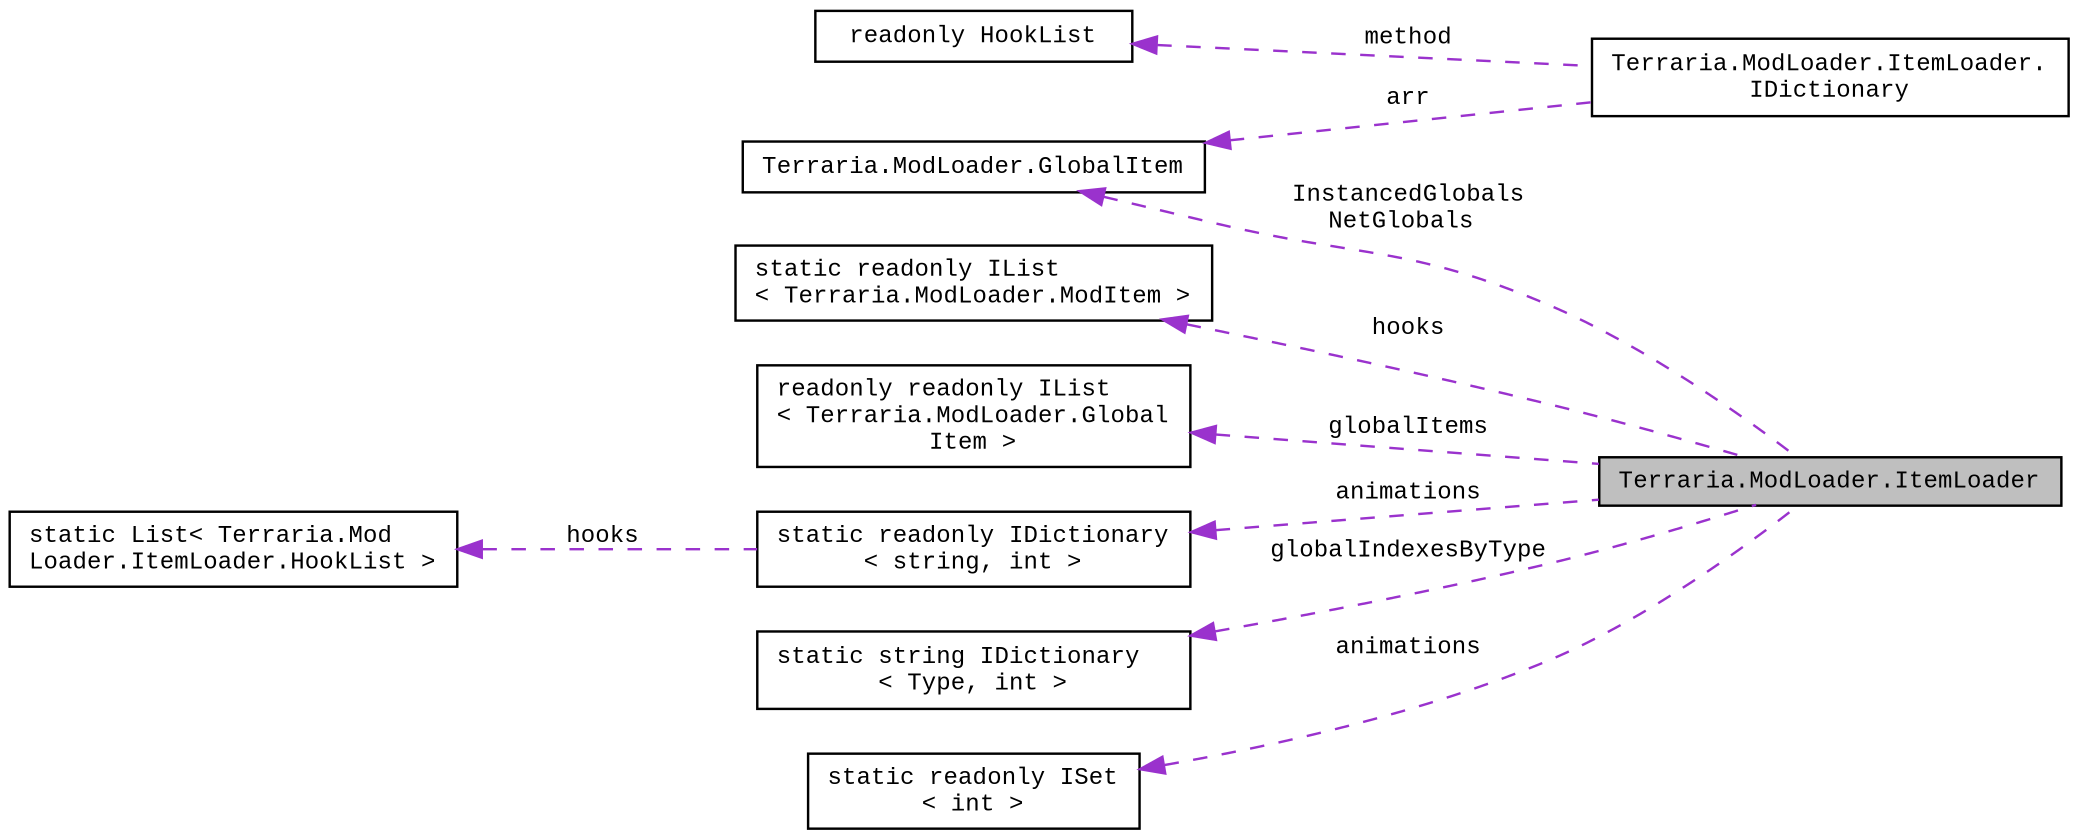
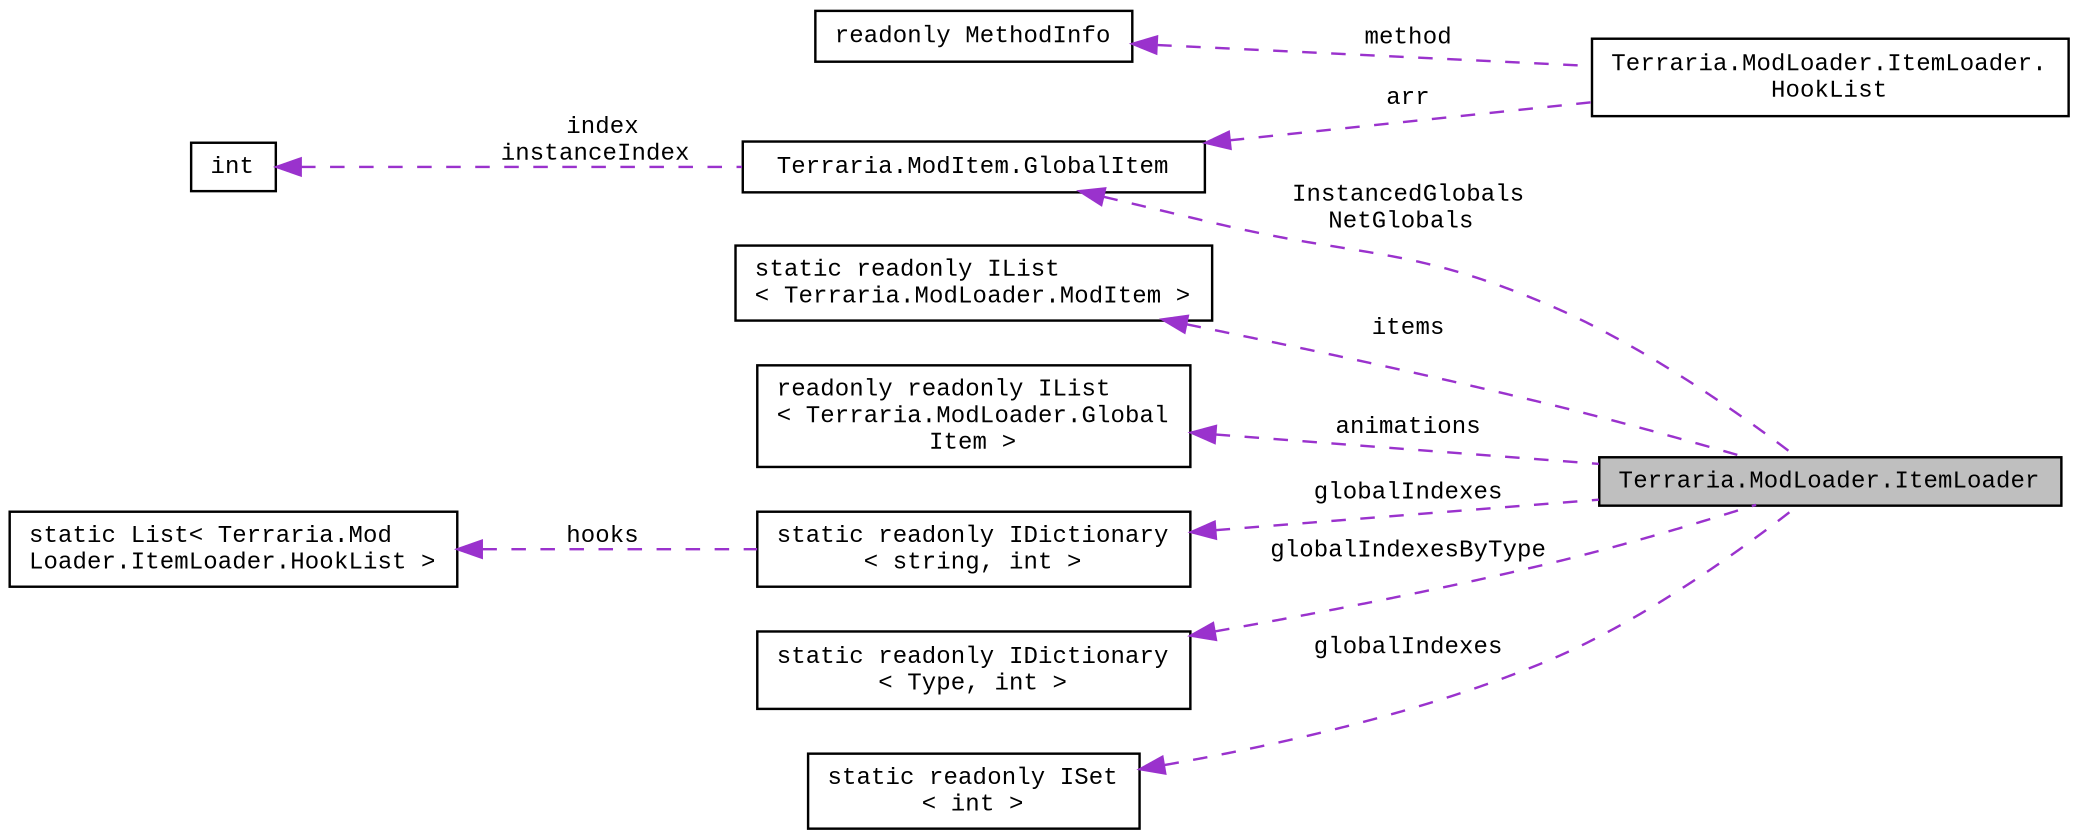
  digraph {
    fontname="Liberation Mono"
    rankdir=LR
    node [color=black fillcolor=white fontname="Liberation Mono" fontsize=10 shape=record style=filled]
    edge [color=darkorchid3 dir=back fontname="Liberation Mono" fontsize=10 labelfontname=Helvetica labelfontsize=10 style=dashed]
    n1 [fillcolor=grey75 fontcolor=black height=0.2 label="Terraria.ModLoader.ItemLoader" width=0.4]
-   n3 [height=0.2 label="Terraria.ModLoader.GlobalItem" width=0.4]
-   n4 [height=0.2 label="Terraria.ModLoader.ItemLoader.\lIDictionary" width=0.4]
+   n2 [height=0.2 label=int width=0.4]
+   n3 [height=0.2 label="Terraria.ModItem.GlobalItem" width=0.4]
+   n4 [height=0.2 label="Terraria.ModLoader.ItemLoader.\lHookList" width=0.4]
    n5 [height=0.2 label="static readonly IList\l\< Terraria.ModLoader.ModItem \>" width=0.4]
    n6 [height=0.2 label="readonly readonly IList\l\< Terraria.ModLoader.Global\lItem \>" width=0.4]
    n7 [height=0.2 label="static readonly IDictionary\l\< string, int \>" width=0.4]
-   n8 [height=0.2 label="static string IDictionary\l\< Type, int \>" width=0.4]
+   n8 [height=0.2 label="static readonly IDictionary\l\< Type, int \>" width=0.4]
    n9 [height=0.2 label="static readonly ISet\l\< int \>" width=0.4]
    n10 [height=0.2 label="static List\< Terraria.Mod\lLoader.ItemLoader.HookList \>" width=0.4]
-   n11 [height=0.2 label="readonly HookList" width=0.4]
+   n11 [height=0.2 label="readonly MethodInfo" width=0.4]
+   n2 -> n3 [label=" index\ninstanceIndex"]
    n3 -> n1 [label=" InstancedGlobals\nNetGlobals"]
    n3 -> n4 [label=" arr"]
-   n5 -> n1 [label=" hooks"]
-   n6 -> n1 [label=" globalItems"]
-   n7 -> n1 [label=" animations"]
+   n5 -> n1 [label=" items"]
+   n6 -> n1 [label=" animations"]
+   n7 -> n1 [label=" globalIndexes"]
    n8 -> n1 [label=" globalIndexesByType"]
-   n9 -> n1 [label=" animations"]
+   n9 -> n1 [label=" globalIndexes"]
    n10 -> n7 [label=" hooks"]
    n11 -> n4 [label=" method"]
  }
